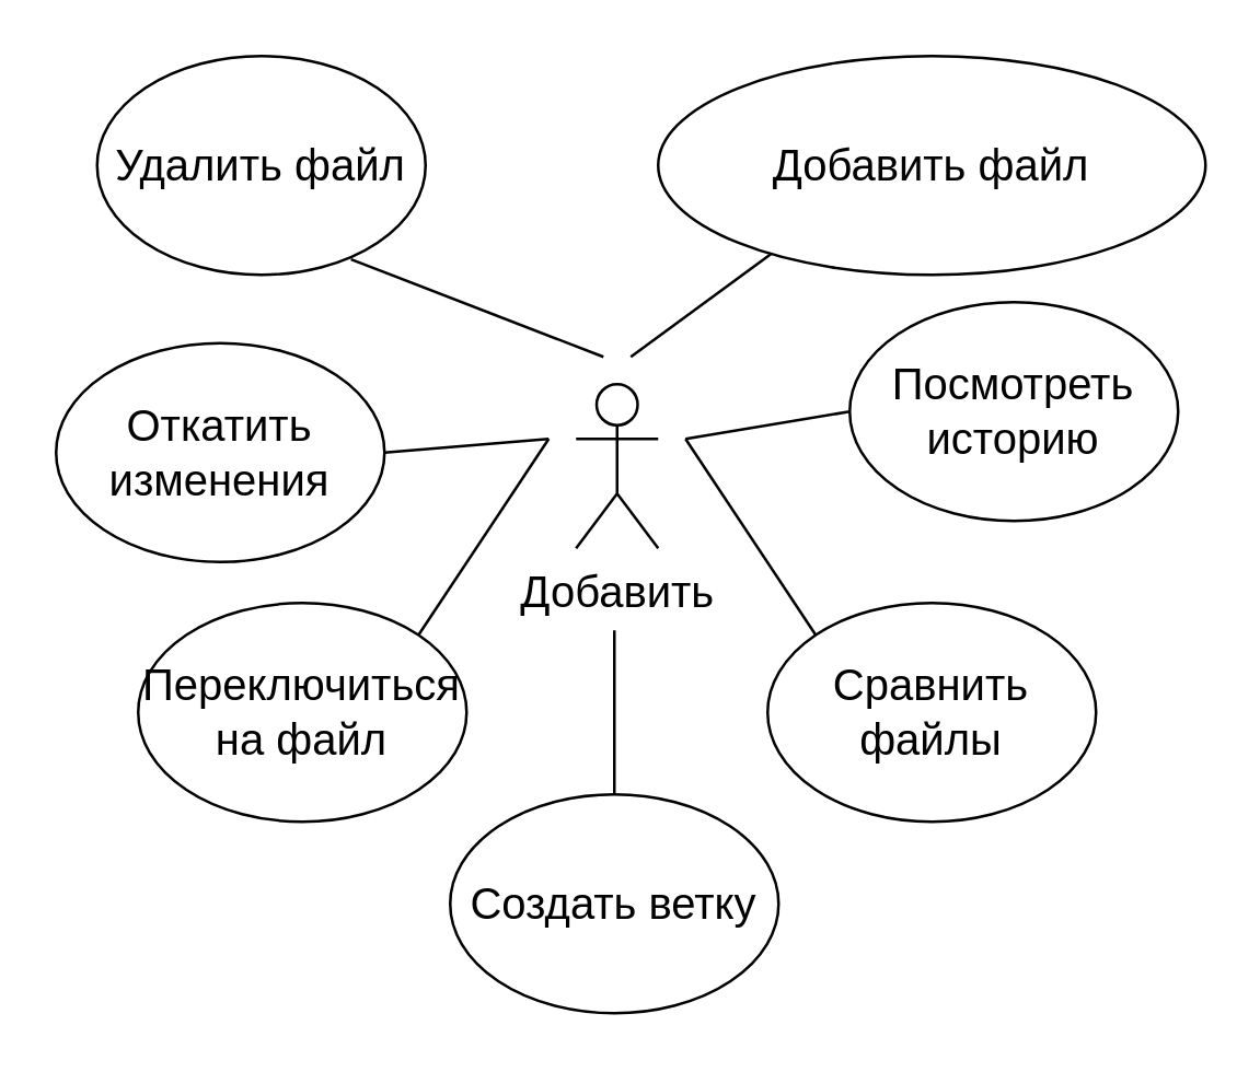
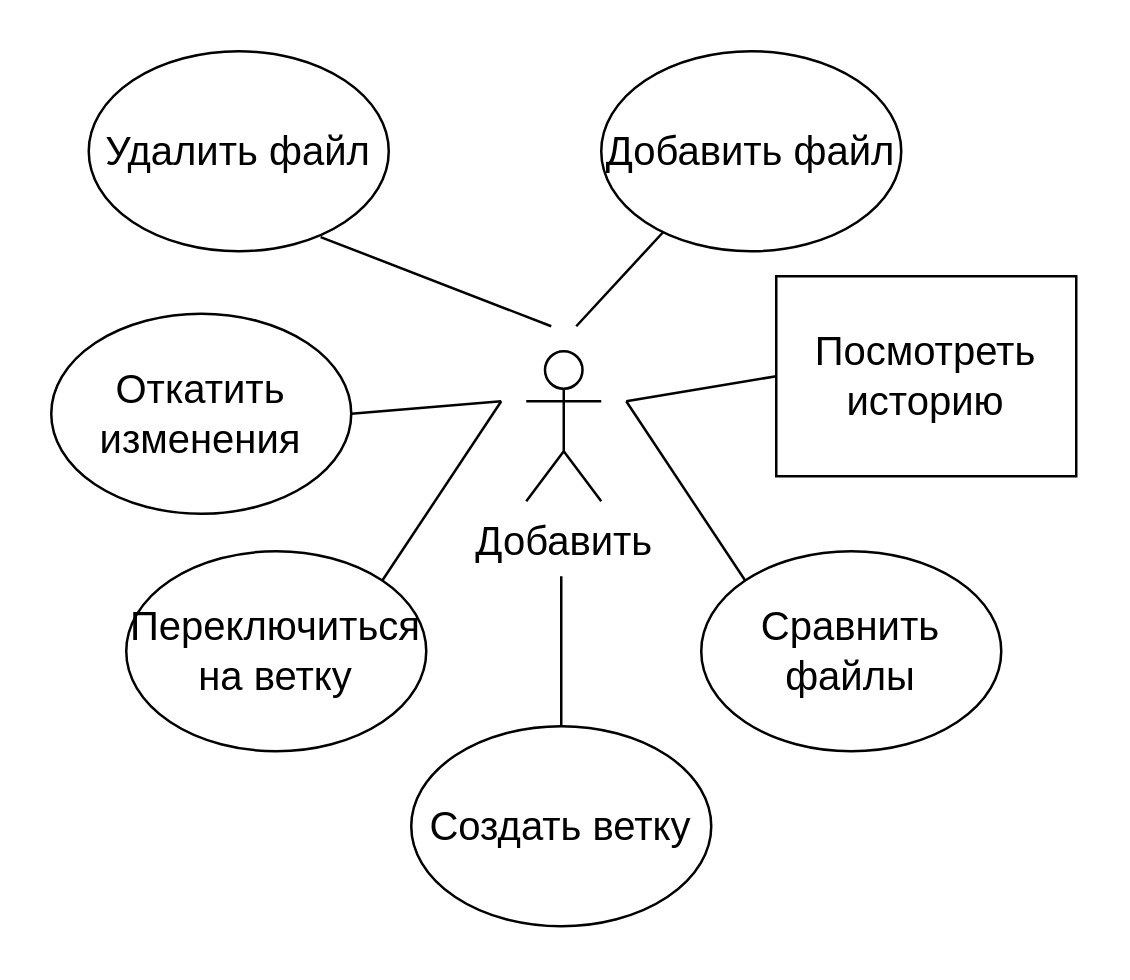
  <mxCell id="0" />
  <mxCell id="1" parent="0" />
  <mxCell id="2" value="Добавить" style="shape=umlActor;verticalLabelPosition=bottom;verticalAlign=top;html=1;outlineConnect=0;fontSize=16;" vertex="1" parent="1"><mxGeometry x="210" y="140" width="30" height="60" as="geometry" /></mxCell>
- <mxCell id="3" value="Добавить файл" style="ellipse;whiteSpace=wrap;html=1;fontSize=16;" vertex="1" parent="1"><mxGeometry x="240" y="20" width="200" height="80" as="geometry" /></mxCell>
+ <mxCell id="3" value="Добавить файл" style="ellipse;whiteSpace=wrap;html=1;fontSize=16;" vertex="1" parent="1"><mxGeometry x="240" y="20" width="120" height="80" as="geometry" /></mxCell>
  <mxCell id="4" value="Удалить файл" style="ellipse;whiteSpace=wrap;html=1;fontSize=16;" vertex="1" parent="1"><mxGeometry x="35" y="20" width="120" height="80" as="geometry" /></mxCell>
  <mxCell id="5" value="" style="endArrow=none;html=1;rounded=0;fontSize=12;startSize=8;endSize=8;curved=1;entryX=0.206;entryY=0.905;entryDx=0;entryDy=0;entryPerimeter=0;" edge="1" parent="1" target="3"><mxGeometry width="50" height="50" relative="1" as="geometry"><mxPoint x="230" y="130" as="sourcePoint" /><mxPoint x="270" y="150" as="targetPoint" /></mxGeometry></mxCell>
  <mxCell id="6" value="" style="endArrow=none;html=1;rounded=0;fontSize=12;startSize=8;endSize=8;curved=1;exitX=0.773;exitY=0.929;exitDx=0;exitDy=0;exitPerimeter=0;" edge="1" parent="1" source="4"><mxGeometry width="50" height="50" relative="1" as="geometry"><mxPoint x="220" y="200" as="sourcePoint" /><mxPoint x="220" y="130" as="targetPoint" /></mxGeometry></mxCell>
- <mxCell id="7" value="Посмотреть историю" style="ellipse;whiteSpace=wrap;html=1;fontSize=16;" vertex="1" parent="1"><mxGeometry x="310" y="110" width="120" height="80" as="geometry" /></mxCell>
+ <mxCell id="7" value="Посмотреть историю" style="whiteSpace=wrap;html=1;fontSize=16;rounded=0;" vertex="1" parent="1"><mxGeometry x="310" y="110" width="120" height="80" as="geometry" /></mxCell>
  <mxCell id="8" value="Откатить изменения" style="ellipse;whiteSpace=wrap;html=1;fontSize=16;" vertex="1" parent="1"><mxGeometry x="20" y="125" width="120" height="80" as="geometry" /></mxCell>
  <mxCell id="9" value="" style="endArrow=none;html=1;rounded=0;fontSize=12;startSize=8;endSize=8;curved=1;entryX=0;entryY=0.5;entryDx=0;entryDy=0;" edge="1" parent="1" target="7"><mxGeometry width="50" height="50" relative="1" as="geometry"><mxPoint x="250" y="160" as="sourcePoint" /><mxPoint x="270" y="150" as="targetPoint" /></mxGeometry></mxCell>
  <mxCell id="10" value="" style="endArrow=none;html=1;rounded=0;fontSize=12;startSize=8;endSize=8;curved=1;entryX=1;entryY=0.5;entryDx=0;entryDy=0;" edge="1" parent="1" target="8"><mxGeometry width="50" height="50" relative="1" as="geometry"><mxPoint x="200" y="160" as="sourcePoint" /><mxPoint x="270" y="150" as="targetPoint" /></mxGeometry></mxCell>
- <mxCell id="11" value="Переключиться на файл" style="ellipse;whiteSpace=wrap;html=1;fontSize=16;" vertex="1" parent="1"><mxGeometry x="50" y="220" width="120" height="80" as="geometry" /></mxCell>
+ <mxCell id="11" value="Переключиться на ветку" style="ellipse;whiteSpace=wrap;html=1;fontSize=16;" vertex="1" parent="1"><mxGeometry x="50" y="220" width="120" height="80" as="geometry" /></mxCell>
  <mxCell id="12" value="Сравнить файлы" style="ellipse;whiteSpace=wrap;html=1;fontSize=16;" vertex="1" parent="1"><mxGeometry x="280" y="220" width="120" height="80" as="geometry" /></mxCell>
  <mxCell id="13" value="Создать ветку" style="ellipse;whiteSpace=wrap;html=1;fontSize=16;" vertex="1" parent="1"><mxGeometry x="164" y="290" width="120" height="80" as="geometry" /></mxCell>
  <mxCell id="14" value="" style="endArrow=none;html=1;rounded=0;fontSize=12;startSize=8;endSize=8;curved=1;entryX=1;entryY=0;entryDx=0;entryDy=0;" edge="1" parent="1" target="11"><mxGeometry width="50" height="50" relative="1" as="geometry"><mxPoint x="200" y="160" as="sourcePoint" /><mxPoint x="270" y="150" as="targetPoint" /></mxGeometry></mxCell>
  <mxCell id="15" value="" style="endArrow=none;html=1;rounded=0;fontSize=12;startSize=8;endSize=8;curved=1;exitX=0;exitY=0;exitDx=0;exitDy=0;" edge="1" parent="1" source="12"><mxGeometry width="50" height="50" relative="1" as="geometry"><mxPoint x="220" y="200" as="sourcePoint" /><mxPoint x="250" y="160" as="targetPoint" /></mxGeometry></mxCell>
  <mxCell id="16" value="" style="endArrow=none;html=1;rounded=0;fontSize=12;startSize=8;endSize=8;curved=1;entryX=0.5;entryY=0;entryDx=0;entryDy=0;" edge="1" parent="1" target="13"><mxGeometry width="50" height="50" relative="1" as="geometry"><mxPoint x="224" y="230" as="sourcePoint" /><mxPoint x="270" y="150" as="targetPoint" /></mxGeometry></mxCell>
